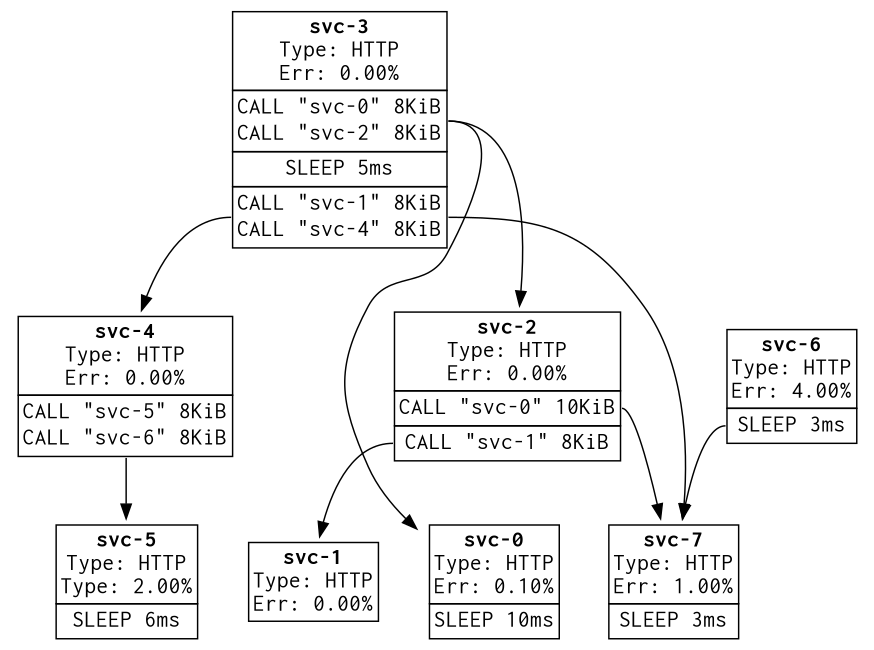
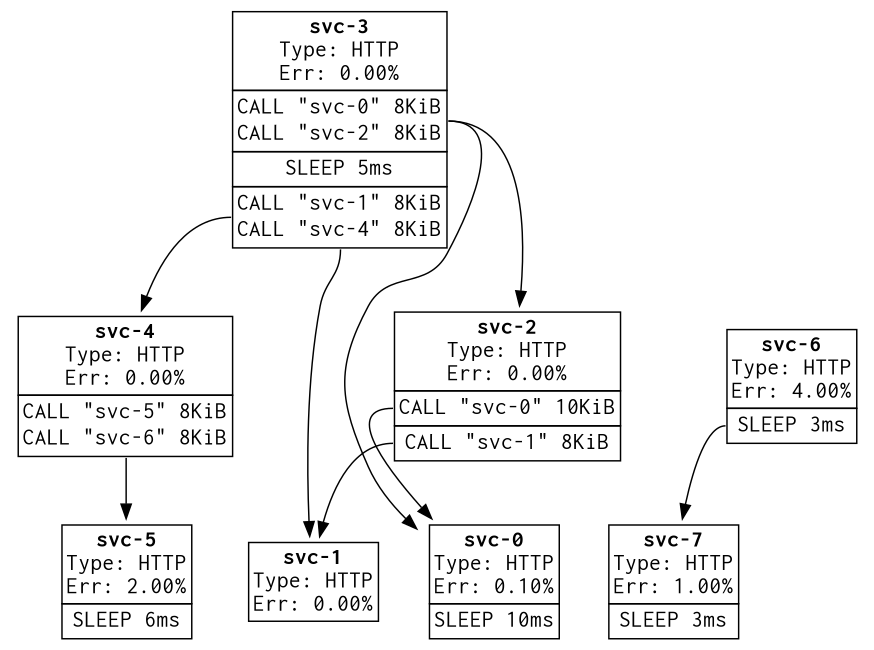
  digraph {
    node [fontname=courier fontsize=16 shape=plaintext]
    edge [tailport=0]
    n1 [label=< <TABLE BORDER="0" CELLBORDER="1" CELLSPACING="0">   <TR><TD><B>svc-0</B><BR />Type: HTTP<BR />Err: 0.10%</TD></TR>   <TR><TD PORT="0">SLEEP 10ms</TD></TR> </TABLE>>]
    n2 [label=< <TABLE BORDER="0" CELLBORDER="1" CELLSPACING="0">   <TR><TD><B>svc-1</B><BR />Type: HTTP<BR />Err: 0.00%</TD></TR> </TABLE>>]
    n3 [label=< <TABLE BORDER="0" CELLBORDER="1" CELLSPACING="0">   <TR><TD><B>svc-2</B><BR />Type: HTTP<BR />Err: 0.00%</TD></TR>   <TR><TD PORT="0">CALL "svc-0" 10KiB</TD></TR>   <TR><TD PORT="1">CALL "svc-1" 8KiB</TD></TR> </TABLE>>]
    n4 [label=< <TABLE BORDER="0" CELLBORDER="1" CELLSPACING="0">   <TR><TD><B>svc-3</B><BR />Type: HTTP<BR />Err: 0.00%</TD></TR>   <TR><TD PORT="0">CALL "svc-0" 8KiB<BR />CALL "svc-2" 8KiB</TD></TR>   <TR><TD PORT="1">SLEEP 5ms</TD></TR>   <TR><TD PORT="2">CALL "svc-1" 8KiB<BR />CALL "svc-4" 8KiB</TD></TR> </TABLE>>]
    n5 [label=< <TABLE BORDER="0" CELLBORDER="1" CELLSPACING="0">   <TR><TD><B>svc-4</B><BR />Type: HTTP<BR />Err: 0.00%</TD></TR>   <TR><TD PORT="0">CALL "svc-5" 8KiB<BR />CALL "svc-6" 8KiB</TD></TR> </TABLE>>]
-   n6 [label=< <TABLE BORDER="0" CELLBORDER="1" CELLSPACING="0">   <TR><TD><B>svc-5</B><BR />Type: HTTP<BR />Type: 2.00%</TD></TR>   <TR><TD PORT="0">SLEEP 6ms</TD></TR> </TABLE>>]
+   n6 [label=< <TABLE BORDER="0" CELLBORDER="1" CELLSPACING="0">   <TR><TD><B>svc-5</B><BR />Type: HTTP<BR />Err: 2.00%</TD></TR>   <TR><TD PORT="0">SLEEP 6ms</TD></TR> </TABLE>>]
    n7 [label=< <TABLE BORDER="0" CELLBORDER="1" CELLSPACING="0">   <TR><TD><B>svc-6</B><BR />Type: HTTP<BR />Err: 4.00%</TD></TR>   <TR><TD PORT="0">SLEEP 3ms</TD></TR> </TABLE>>]
    n8 [label=< <TABLE BORDER="0" CELLBORDER="1" CELLSPACING="0">   <TR><TD><B>svc-7</B><BR />Type: HTTP<BR />Err: 1.00%</TD></TR>   <TR><TD PORT="0">SLEEP 3ms</TD></TR> </TABLE>>]
-   n3 -> n8
+   n3 -> n1
    n3 -> n2 [tailport=1]
    n4 -> n1
-   n4 -> n8 [tailport=2]
+   n4 -> n2 [tailport=2]
    n4 -> n3
    n4 -> n5 [tailport=2]
    n5 -> n6
    n7 -> n8
  }
